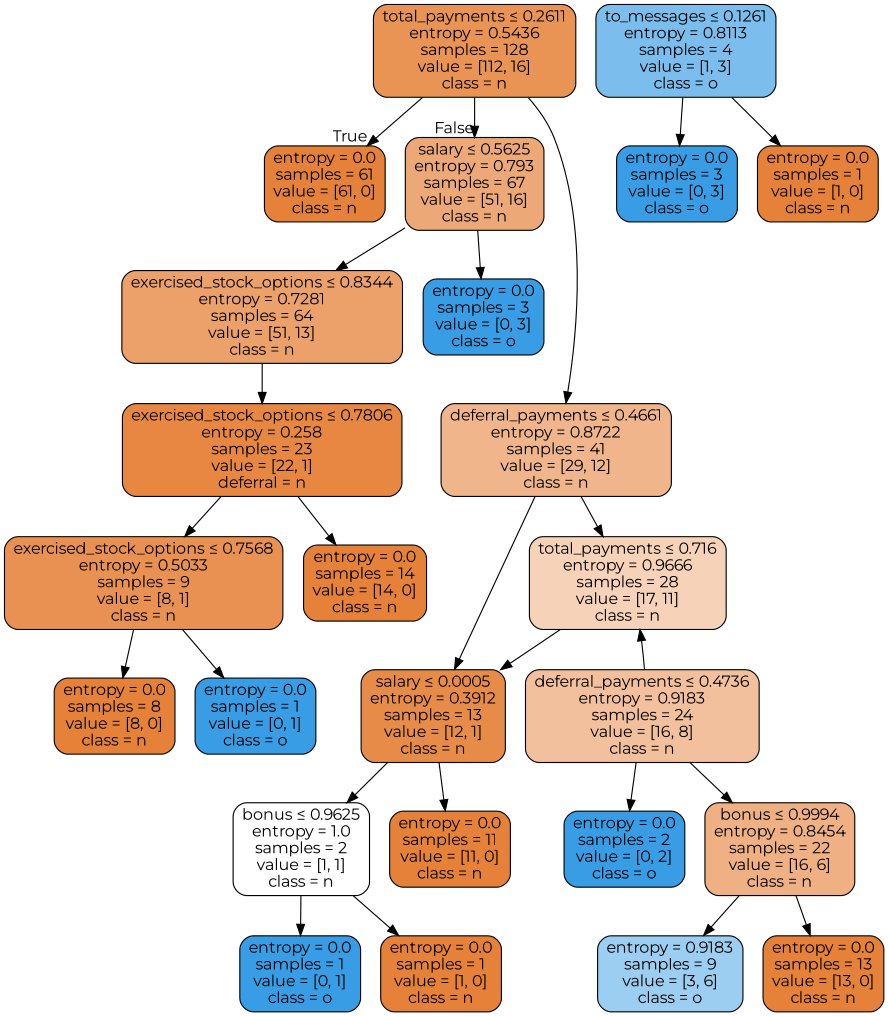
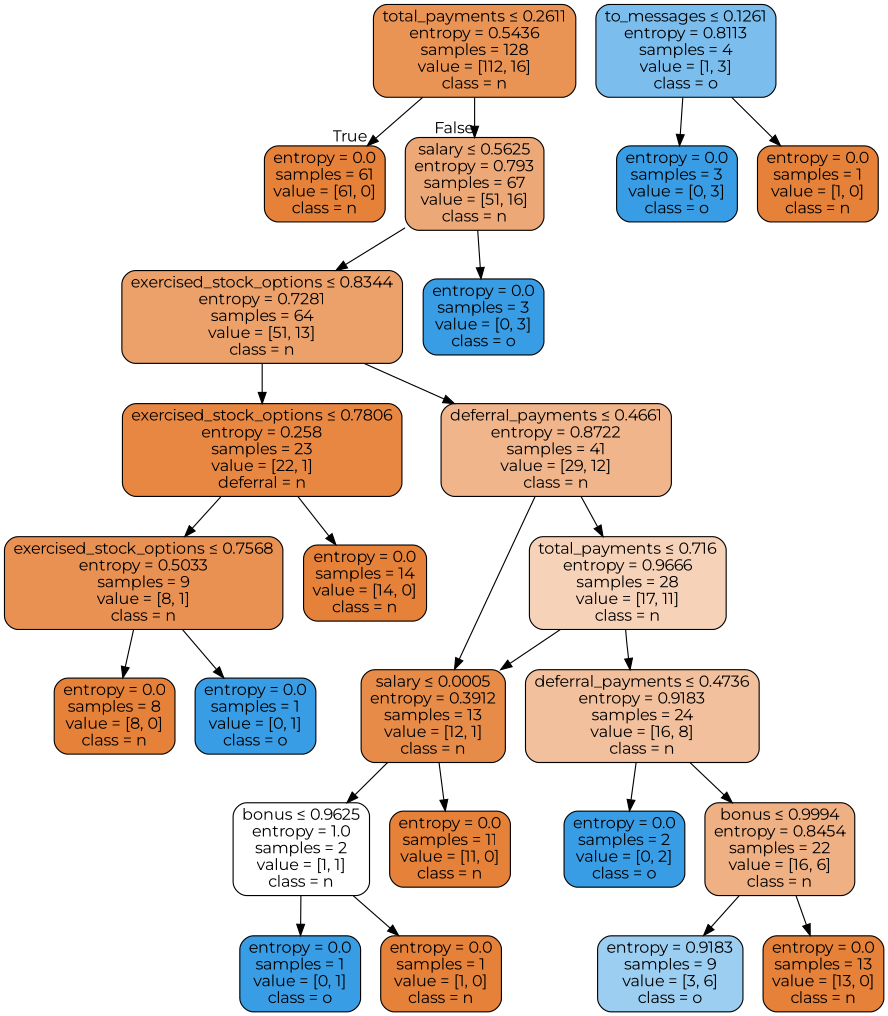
  digraph {
    fontname=Montserrat
    node [color=black fillcolor="#e58139ff" fontname=Montserrat shape=box style="filled, rounded"]
    edge [fontname=Montserrat]
    n1 [fillcolor="#e58139db" label=<total_payments &le; 0.2611<br/>entropy = 0.5436<br/>samples = 128<br/>value = [112, 16]<br/>class = n>]
    n2 [label=<entropy = 0.0<br/>samples = 61<br/>value = [61, 0]<br/>class = n>]
    n3 [fillcolor="#e58139af" label=<salary &le; 0.5625<br/>entropy = 0.793<br/>samples = 67<br/>value = [51, 16]<br/>class = n>]
    n4 [fillcolor="#e58139be" label=<exercised_stock_options &le; 0.8344<br/>entropy = 0.7281<br/>samples = 64<br/>value = [51, 13]<br/>class = n>]
    n5 [fillcolor="#399de5ff" label=<entropy = 0.0<br/>samples = 3<br/>value = [0, 3]<br/>class = o>]
    n6 [fillcolor="#e58139f3" label=<exercised_stock_options &le; 0.7806<br/>entropy = 0.258<br/>samples = 23<br/>value = [22, 1]<br/>deferral = n>]
    n7 [fillcolor="#e5813995" label=<deferral_payments &le; 0.4661<br/>entropy = 0.8722<br/>samples = 41<br/>value = [29, 12]<br/>class = n>]
    n8 [fillcolor="#e58139df" label=<exercised_stock_options &le; 0.7568<br/>entropy = 0.5033<br/>samples = 9<br/>value = [8, 1]<br/>class = n>]
    n9 [label=<entropy = 0.0<br/>samples = 14<br/>value = [14, 0]<br/>class = n>]
    n10 [fillcolor="#e58139ea" label=<salary &le; 0.0005<br/>entropy = 0.3912<br/>samples = 13<br/>value = [12, 1]<br/>class = n>]
    n11 [fillcolor="#e581395a" label=<total_payments &le; 0.716<br/>entropy = 0.9666<br/>samples = 28<br/>value = [17, 11]<br/>class = n>]
    n12 [label=<entropy = 0.0<br/>samples = 8<br/>value = [8, 0]<br/>class = n>]
    n13 [fillcolor="#399de5ff" label=<entropy = 0.0<br/>samples = 1<br/>value = [0, 1]<br/>class = o>]
    n14 [fillcolor="#e5813900" label=<bonus &le; 0.9625<br/>entropy = 1.0<br/>samples = 2<br/>value = [1, 1]<br/>class = n>]
    n15 [label=<entropy = 0.0<br/>samples = 11<br/>value = [11, 0]<br/>class = n>]
    n16 [fillcolor="#e581397f" label=<deferral_payments &le; 0.4736<br/>entropy = 0.9183<br/>samples = 24<br/>value = [16, 8]<br/>class = n>]
    n17 [fillcolor="#399de5ff" label=<entropy = 0.0<br/>samples = 1<br/>value = [0, 1]<br/>class = o>]
    n18 [label=<entropy = 0.0<br/>samples = 1<br/>value = [1, 0]<br/>class = n>]
    n19 [fillcolor="#399de5ff" label=<entropy = 0.0<br/>samples = 2<br/>value = [0, 2]<br/>class = o>]
    n20 [fillcolor="#e581399f" label=<bonus &le; 0.9994<br/>entropy = 0.8454<br/>samples = 22<br/>value = [16, 6]<br/>class = n>]
    n21 [fillcolor="#399de5aa" label=<to_messages &le; 0.1261<br/>entropy = 0.8113<br/>samples = 4<br/>value = [1, 3]<br/>class = o>]
    n22 [fillcolor="#399de5ff" label=<entropy = 0.0<br/>samples = 3<br/>value = [0, 3]<br/>class = o>]
    n23 [label=<entropy = 0.0<br/>samples = 1<br/>value = [1, 0]<br/>class = n>]
    n24 [fillcolor="#399de57f" label=<entropy = 0.9183<br/>samples = 9<br/>value = [3, 6]<br/>class = o>]
    n25 [label=<entropy = 0.0<br/>samples = 13<br/>value = [13, 0]<br/>class = n>]
    n1 -> n2 [headlabel=True labelangle=45 labeldistance=2.5]
    n1 -> n3 [headlabel=False labelangle=-45 labeldistance=2.5]
    n3 -> n4
    n3 -> n5
    n4 -> n6
-   n1 -> n7
+   n4 -> n7
    n6 -> n8
    n6 -> n9
    n7 -> n10
    n7 -> n11
    n8 -> n12
    n8 -> n13
    n10 -> n14
    n10 -> n15
    n11 -> n10
-   n16 -> n11
+   n11 -> n16
    n14 -> n17
    n14 -> n18
    n16 -> n19
    n16 -> n20
    n20 -> n24
    n20 -> n25
    n21 -> n22
    n21 -> n23
  }
